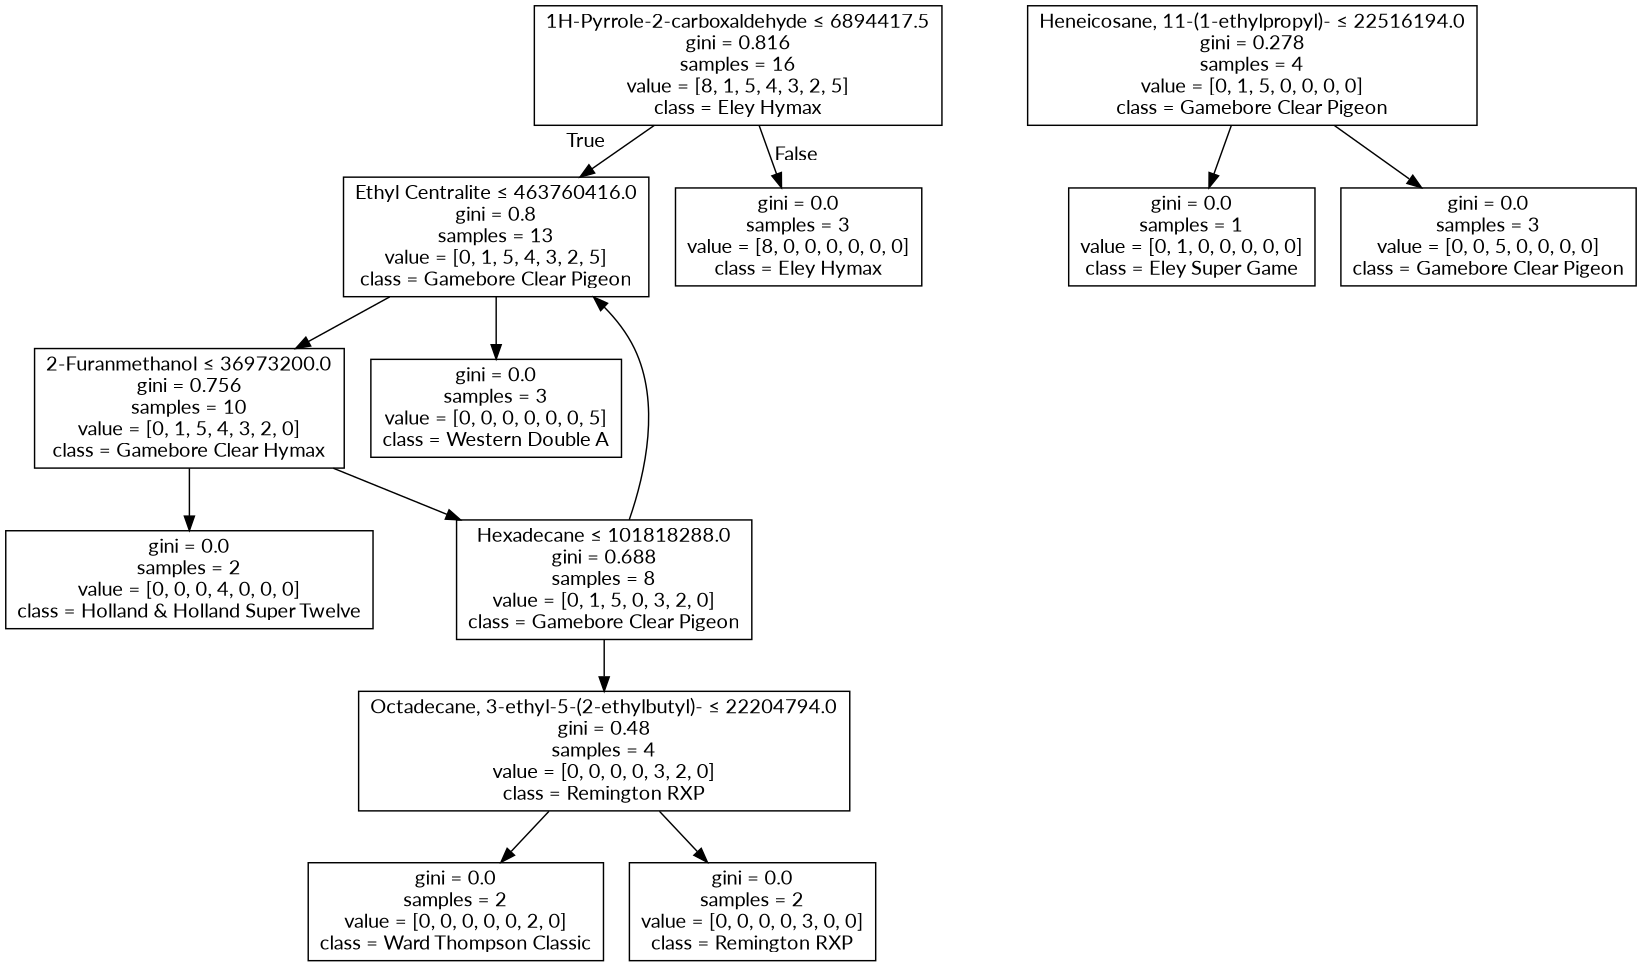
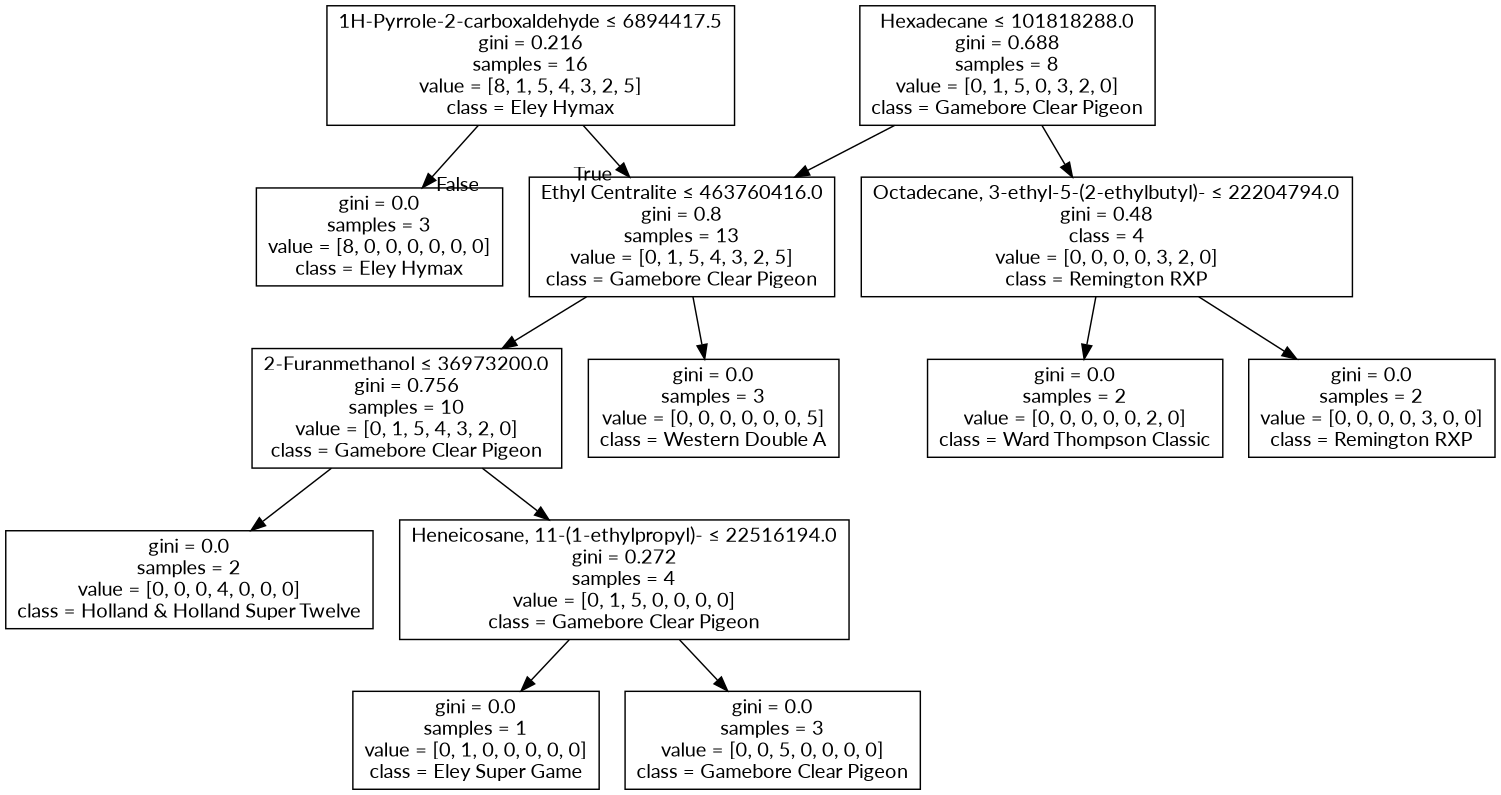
  digraph {
    fontname=Lato
    node [fontname=Lato shape=box]
    edge [fontname=Lato]
-   n1 [label=<1H-Pyrrole-2-carboxaldehyde &le; 6894417.5<br/>gini = 0.816<br/>samples = 16<br/>value = [8, 1, 5, 4, 3, 2, 5]<br/>class = Eley Hymax>]
+   n1 [label=<1H-Pyrrole-2-carboxaldehyde &le; 6894417.5<br/>gini = 0.216<br/>samples = 16<br/>value = [8, 1, 5, 4, 3, 2, 5]<br/>class = Eley Hymax>]
    n2 [label=<Ethyl Centralite &le; 463760416.0<br/>gini = 0.8<br/>samples = 13<br/>value = [0, 1, 5, 4, 3, 2, 5]<br/>class = Gamebore Clear Pigeon>]
    n3 [label=<gini = 0.0<br/>samples = 3<br/>value = [8, 0, 0, 0, 0, 0, 0]<br/>class = Eley Hymax>]
-   n4 [label=<2-Furanmethanol &le; 36973200.0<br/>gini = 0.756<br/>samples = 10<br/>value = [0, 1, 5, 4, 3, 2, 0]<br/>class = Gamebore Clear Hymax>]
+   n4 [label=<2-Furanmethanol &le; 36973200.0<br/>gini = 0.756<br/>samples = 10<br/>value = [0, 1, 5, 4, 3, 2, 0]<br/>class = Gamebore Clear Pigeon>]
    n5 [label=<gini = 0.0<br/>samples = 3<br/>value = [0, 0, 0, 0, 0, 0, 5]<br/>class = Western Double A>]
    n6 [label=<Hexadecane &le; 101818288.0<br/>gini = 0.688<br/>samples = 8<br/>value = [0, 1, 5, 0, 3, 2, 0]<br/>class = Gamebore Clear Pigeon>]
    n7 [label=<gini = 0.0<br/>samples = 2<br/>value = [0, 0, 0, 4, 0, 0, 0]<br/>class = Holland &amp; Holland Super Twelve>]
-   n8 [label=<Octadecane, 3-ethyl-5-(2-ethylbutyl)- &le; 22204794.0<br/>gini = 0.48<br/>samples = 4<br/>value = [0, 0, 0, 0, 3, 2, 0]<br/>class = Remington RXP>]
+   n8 [label=<Octadecane, 3-ethyl-5-(2-ethylbutyl)- &le; 22204794.0<br/>gini = 0.48<br/>class = 4<br/>value = [0, 0, 0, 0, 3, 2, 0]<br/>class = Remington RXP>]
    n9 [label=<gini = 0.0<br/>samples = 2<br/>value = [0, 0, 0, 0, 0, 2, 0]<br/>class = Ward Thompson Classic>]
    n10 [label=<gini = 0.0<br/>samples = 2<br/>value = [0, 0, 0, 0, 3, 0, 0]<br/>class = Remington RXP>]
-   n11 [label=<Heneicosane, 11-(1-ethylpropyl)- &le; 22516194.0<br/>gini = 0.278<br/>samples = 4<br/>value = [0, 1, 5, 0, 0, 0, 0]<br/>class = Gamebore Clear Pigeon>]
+   n11 [label=<Heneicosane, 11-(1-ethylpropyl)- &le; 22516194.0<br/>gini = 0.272<br/>samples = 4<br/>value = [0, 1, 5, 0, 0, 0, 0]<br/>class = Gamebore Clear Pigeon>]
    n12 [label=<gini = 0.0<br/>samples = 1<br/>value = [0, 1, 0, 0, 0, 0, 0]<br/>class = Eley Super Game>]
    n13 [label=<gini = 0.0<br/>samples = 3<br/>value = [0, 0, 5, 0, 0, 0, 0]<br/>class = Gamebore Clear Pigeon>]
    n1 -> n2 [headlabel=True labelangle=45 labeldistance=2.5]
    n1 -> n3 [headlabel=False labelangle=-45 labeldistance=2.5]
    n2 -> n4
    n2 -> n5
-   n4 -> n6
+   n4 -> n11
    n4 -> n7
    n6 -> n2
    n6 -> n8
    n8 -> n9
    n8 -> n10
    n11 -> n12
    n11 -> n13
  }
